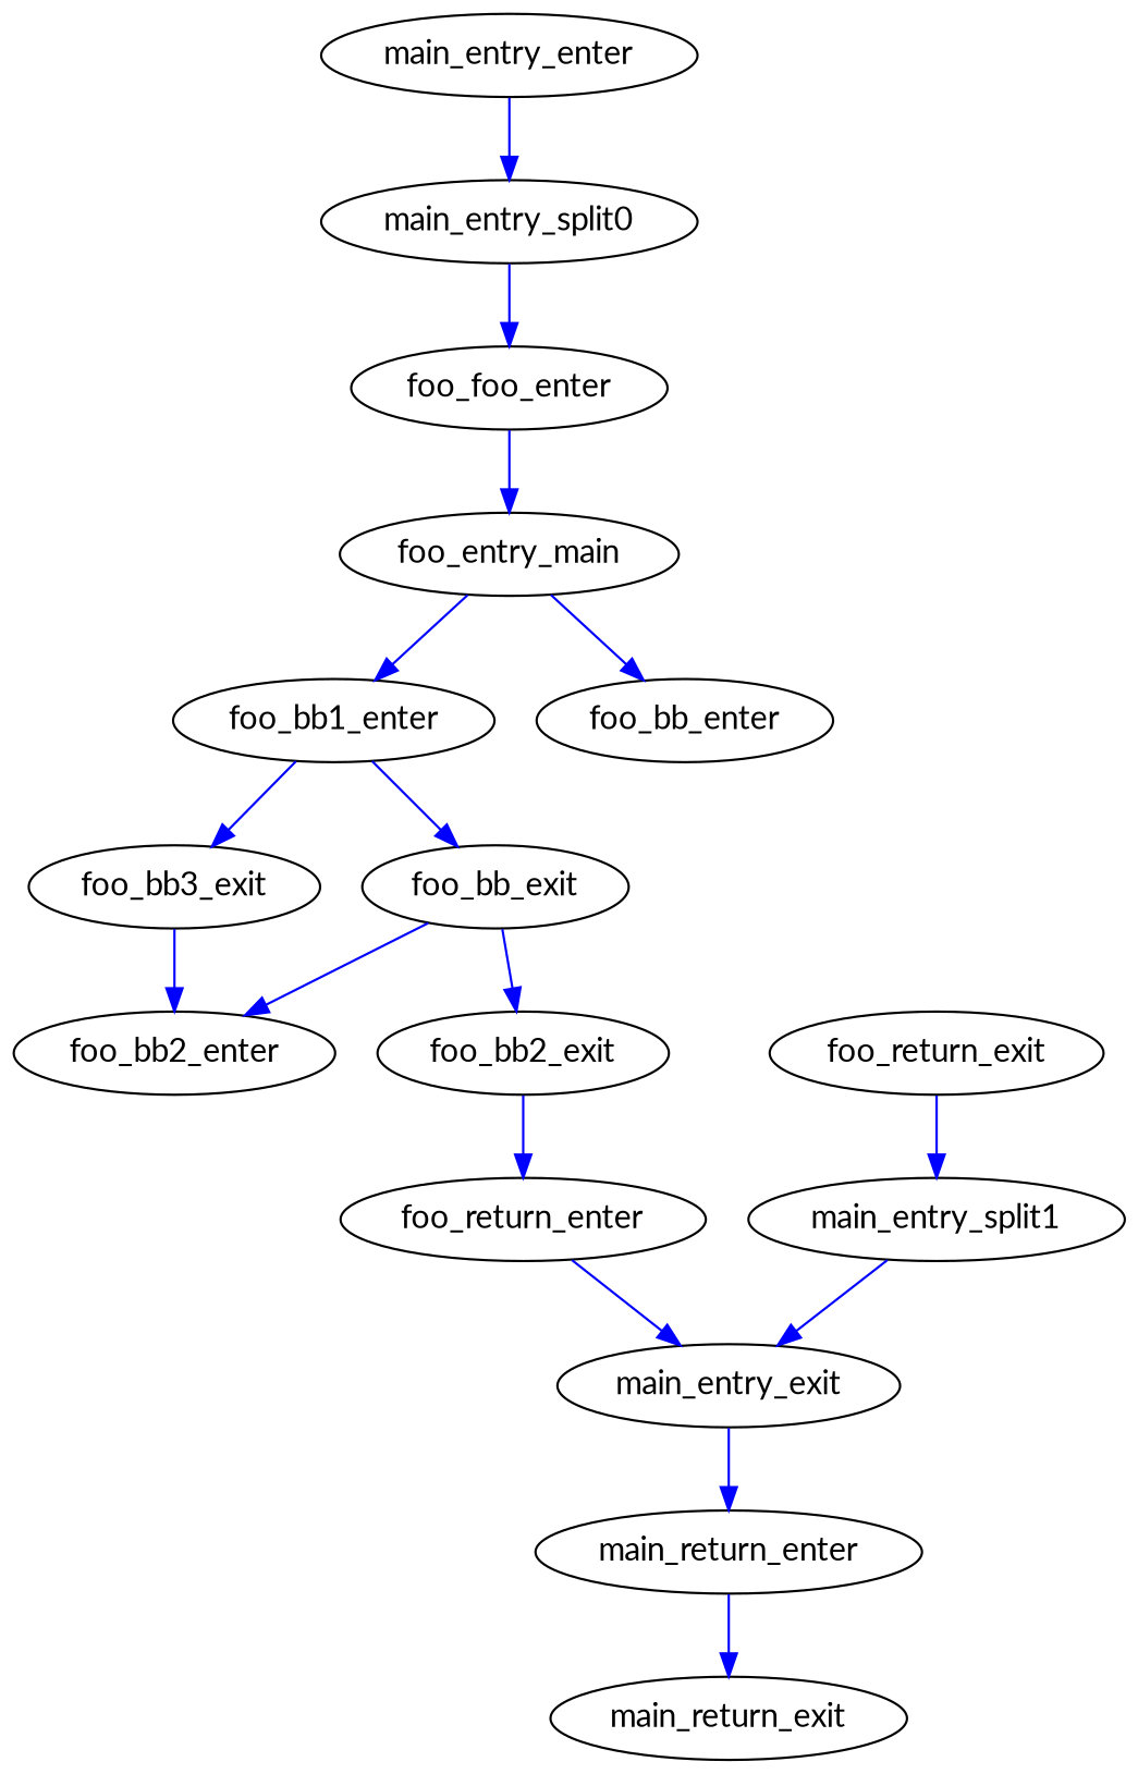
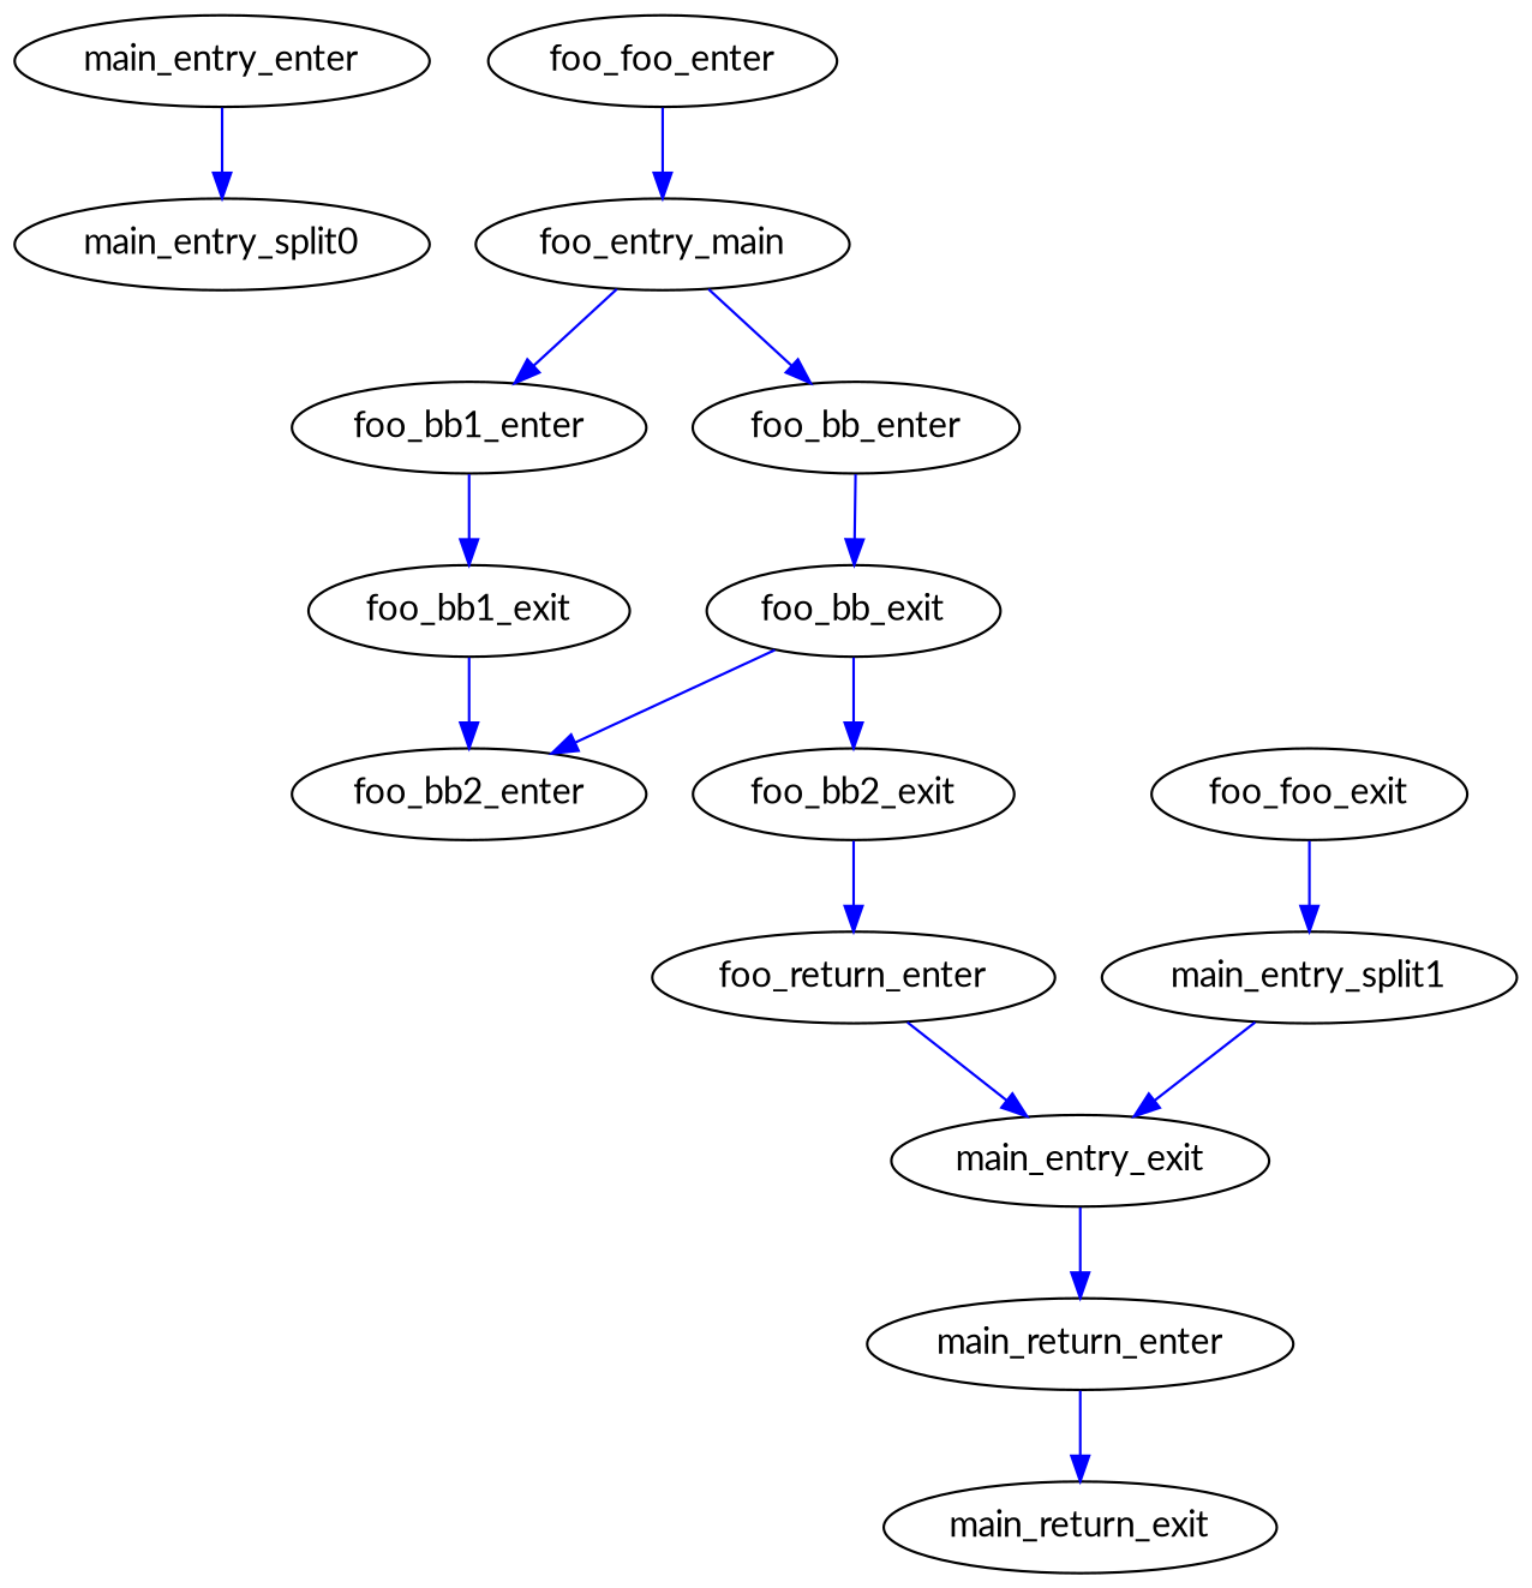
  digraph {
    fontname=Lato
    node [fontname=Lato]
    edge [color=Blue fontname=Lato]
    n1 [label=main_entry_enter]
    n2 [label=main_entry_split0]
    n3 [label=foo_foo_enter]
    n4 [label=main_return_exit]
    n5 [label=main_return_enter]
    n6 [label=foo_entry_main]
    n7 [label=foo_bb1_enter]
    n8 [label=foo_bb_enter]
    n9 [label=main_entry_split1]
    n10 [label=main_entry_exit]
-   n11 [label=foo_return_exit]
+   n11 [label=foo_foo_exit]
    n12 [label=foo_return_enter]
    n13 [label=foo_bb2_exit]
-   n14 [label=foo_bb3_exit]
+   n14 [label=foo_bb1_exit]
    n15 [label=foo_bb2_enter]
    n16 [label=foo_bb_exit]
    subgraph sub_1 {
      rank=min
      n1
    }
    n1 -> n2
-   n2 -> n3
    n3 -> n6
    n5 -> n4
    n6 -> n7
    n6 -> n8
    n7 -> n14
-   n7 -> n16
+   n8 -> n16
    n9 -> n10
    n10 -> n5
    n11 -> n9
    n12 -> n10
    n13 -> n12
    n14 -> n15
    n16 -> n13
    n16 -> n15
  }
